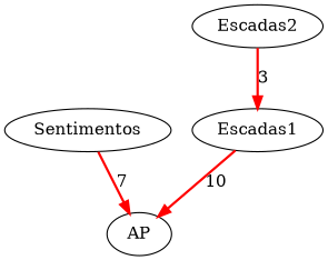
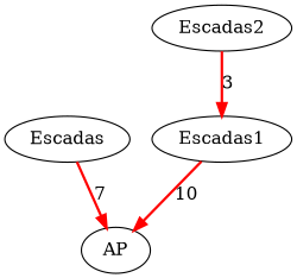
  digraph {
    edge [color=red penwidth=2.0]
-   n1 [label=Sentimentos]
+   n1 [label=Escadas]
    n2 [label=AP]
    n3 [label=Escadas2]
    n4 [label=Escadas1]
    n1 -> n2 [label=7]
    n3 -> n4 [label=3]
    n4 -> n2 [label=10]
  }
